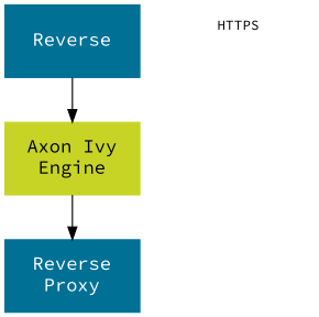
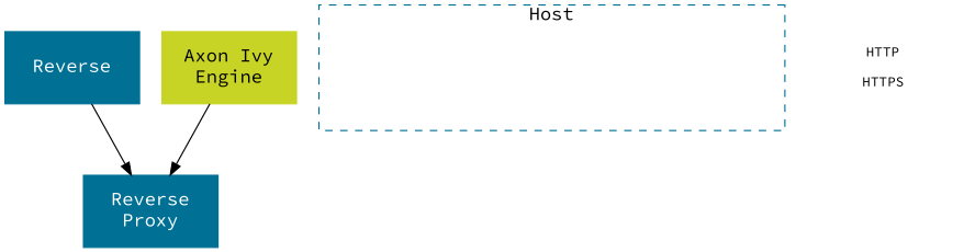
  digraph {
    fontname="Source Code Pro"
    node [color="#007095" fixedsize=true fontcolor=black fontname="Source Code Pro" fontsize=15 margin=0 shape=box style=filled]
    edge [fontname="Source Code Pro"]
    n1 [fontcolor=white height=0.8 label=Reverse width=1.5]
    n2 [fontcolor=white height=0.8 label="Reverse\nProxy" width=1.5]
    n3 [color="#C7D426" height=0.8 label="Axon Ivy\nEngine" width=1.5]
-   n5 [fillcolor=none fontsize=11 height=0.8 label="HTTPS\n \n " shape=none width=1.7]
-   n1 -> n3
+   n4 [height=1.4 label=Host labelloc=t style=dashed width=5.2]
+   n6 [fillcolor=none fontsize=11 height=0.8 label="HTTP\n \nHTTPS" shape=none width=1.7]
+   n1 -> n2
    n3 -> n2
  }
